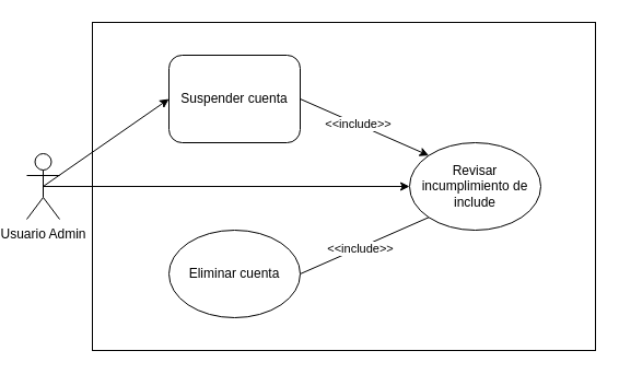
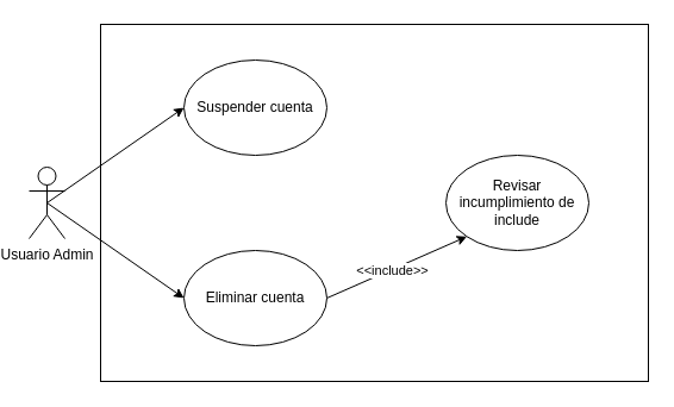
  <mxCell id="0" />
  <mxCell id="1" parent="0" />
  <mxCell id="2" value="" style="rounded=0;whiteSpace=wrap;html=1;" vertex="1" parent="1"><mxGeometry x="80" y="20" width="460" height="300" as="geometry" /></mxCell>
  <mxCell id="3" style="edgeStyle=none;rounded=0;orthogonalLoop=1;jettySize=auto;html=1;exitX=0.5;exitY=0.5;exitDx=0;exitDy=0;exitPerimeter=0;entryX=0;entryY=0.5;entryDx=0;entryDy=0;" edge="1" parent="1" source="5" target="8"><mxGeometry relative="1" as="geometry" /></mxCell>
- <mxCell id="4" style="edgeStyle=none;rounded=0;orthogonalLoop=1;jettySize=auto;html=1;exitX=0.5;exitY=0.5;exitDx=0;exitDy=0;exitPerimeter=0;" edge="1" parent="1" source="5" target="12"><mxGeometry relative="1" as="geometry" /></mxCell>
+ <mxCell id="4" style="edgeStyle=none;rounded=0;orthogonalLoop=1;jettySize=auto;html=1;exitX=0.5;exitY=0.5;exitDx=0;exitDy=0;exitPerimeter=0;entryX=0;entryY=0.5;entryDx=0;entryDy=0;" edge="1" parent="1" source="5" target="11"><mxGeometry relative="1" as="geometry" /></mxCell>
  <mxCell id="5" value="Usuario Admin" style="shape=umlActor;verticalLabelPosition=bottom;verticalAlign=top;html=1;outlineConnect=0;" vertex="1" parent="1"><mxGeometry x="20" y="140" width="30" height="60" as="geometry" /></mxCell>
- <mxCell id="6" style="edgeStyle=none;rounded=0;orthogonalLoop=1;jettySize=auto;html=1;exitX=1;exitY=0.5;exitDx=0;exitDy=0;entryX=0;entryY=0;entryDx=0;entryDy=0;" edge="1" parent="1" source="8" target="12"><mxGeometry relative="1" as="geometry" /></mxCell>
- <mxCell id="7" value="&amp;lt;&amp;lt;include&amp;gt;&amp;gt;" style="edgeLabel;html=1;align=center;verticalAlign=middle;resizable=0;points=[];" connectable="0" vertex="1" parent="6"><mxGeometry x="-0.115" relative="1" as="geometry"><mxPoint as="offset" /></mxGeometry></mxCell>
- <mxCell id="8" value="Suspender cuenta" style="whiteSpace=wrap;html=1;rounded=1;" vertex="1" parent="1"><mxGeometry x="150" y="50" width="120" height="80" as="geometry" /></mxCell>
- <mxCell id="9" style="edgeStyle=none;rounded=0;orthogonalLoop=1;jettySize=auto;html=1;exitX=1;exitY=0.5;exitDx=0;exitDy=0;entryX=0;entryY=1;entryDx=0;entryDy=0;endArrow=none;" edge="1" parent="1" source="11" target="12"><mxGeometry relative="1" as="geometry" /></mxCell>
+ <mxCell id="8" value="Suspender cuenta" style="ellipse;whiteSpace=wrap;html=1;" vertex="1" parent="1"><mxGeometry x="150" y="50" width="120" height="80" as="geometry" /></mxCell>
+ <mxCell id="9" style="edgeStyle=none;rounded=0;orthogonalLoop=1;jettySize=auto;html=1;exitX=1;exitY=0.5;exitDx=0;exitDy=0;entryX=0;entryY=1;entryDx=0;entryDy=0;" edge="1" parent="1" source="11" target="12"><mxGeometry relative="1" as="geometry" /></mxCell>
  <mxCell id="10" value="&amp;lt;&amp;lt;include&amp;gt;&amp;gt;" style="edgeLabel;html=1;align=center;verticalAlign=middle;resizable=0;points=[];" connectable="0" vertex="1" parent="9"><mxGeometry x="-0.082" relative="1" as="geometry"><mxPoint as="offset" /></mxGeometry></mxCell>
  <mxCell id="11" value="Eliminar cuenta" style="ellipse;whiteSpace=wrap;html=1;" vertex="1" parent="1"><mxGeometry x="150" y="210" width="120" height="80" as="geometry" /></mxCell>
  <mxCell id="12" value="Revisar incumplimiento de include" style="ellipse;whiteSpace=wrap;html=1;" vertex="1" parent="1"><mxGeometry x="370" y="130" width="120" height="80" as="geometry" /></mxCell>
